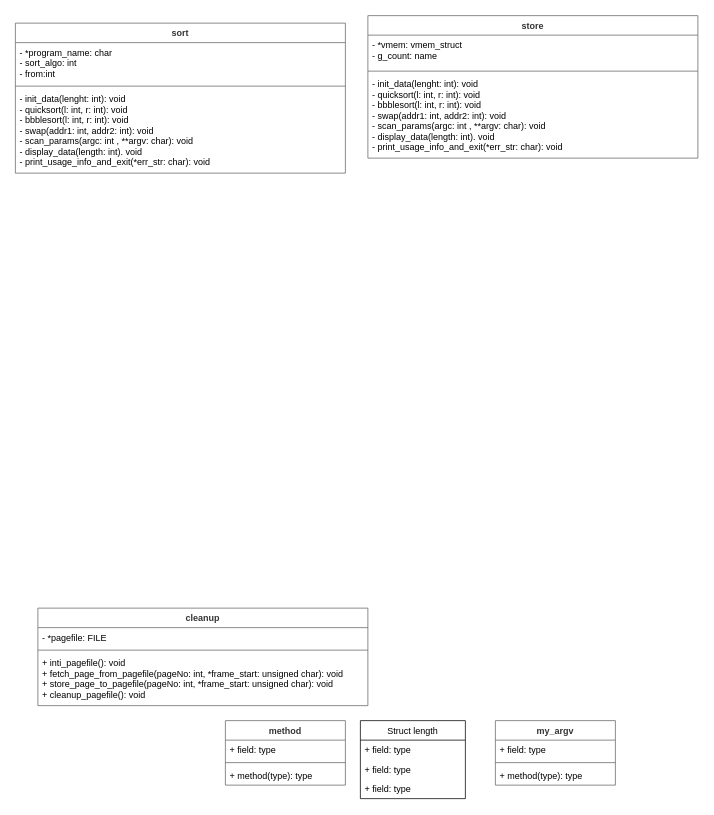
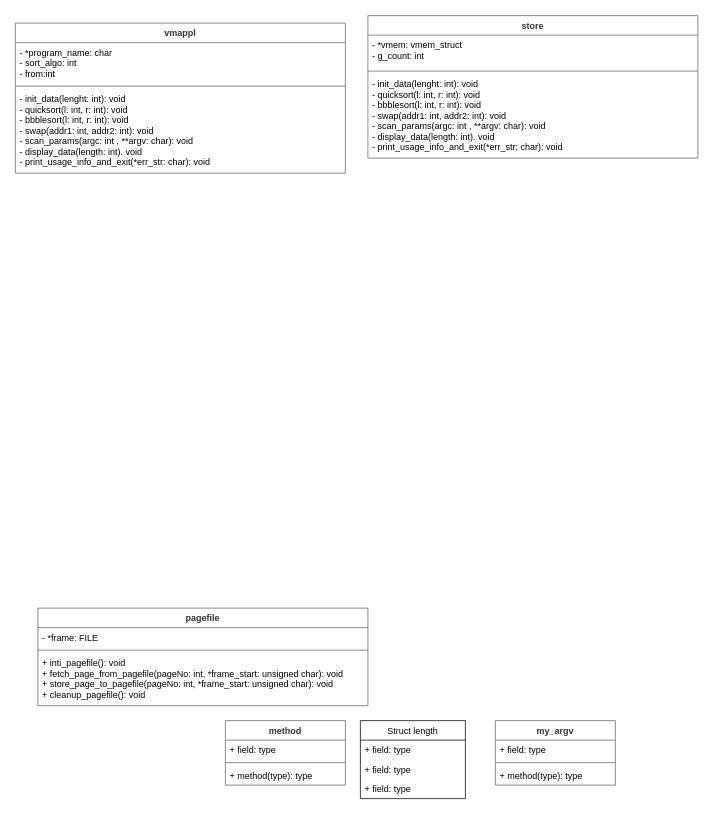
  <mxCell id="0" />
  <mxCell id="1" parent="0" />
  <mxCell id="2" value="method" style="swimlane;fontStyle=1;align=center;verticalAlign=top;childLayout=stackLayout;horizontal=1;startSize=26;horizontalStack=0;resizeParent=1;resizeParentMax=0;resizeLast=0;collapsible=1;marginBottom=0;labelBackgroundColor=none;labelBorderColor=none;strokeColor=#666666;fillColor=none;fontColor=#333333;" parent="1" vertex="1"><mxGeometry x="300" y="960" width="160" height="86" as="geometry" /></mxCell>
  <mxCell id="3" value="+ field: type" style="text;strokeColor=none;fillColor=none;align=left;verticalAlign=top;spacingLeft=4;spacingRight=4;overflow=hidden;rotatable=0;points=[[0,0.5],[1,0.5]];portConstraint=eastwest;labelBackgroundColor=none;labelBorderColor=none;fontColor=#000000;" parent="2" vertex="1"><mxGeometry y="26" width="160" height="26" as="geometry" /></mxCell>
  <mxCell id="4" value="" style="line;strokeWidth=1;fillColor=none;align=left;verticalAlign=middle;spacingTop=-1;spacingLeft=3;spacingRight=3;rotatable=0;labelPosition=right;points=[];portConstraint=eastwest;strokeColor=inherit;labelBackgroundColor=#FFFFFF;labelBorderColor=none;fontColor=#000000;" parent="2" vertex="1"><mxGeometry y="52" width="160" height="8" as="geometry" /></mxCell>
  <mxCell id="5" value="+ method(type): type" style="text;strokeColor=none;fillColor=none;align=left;verticalAlign=top;spacingLeft=4;spacingRight=4;overflow=hidden;rotatable=0;points=[[0,0.5],[1,0.5]];portConstraint=eastwest;labelBackgroundColor=none;labelBorderColor=none;fontColor=#000000;" parent="2" vertex="1"><mxGeometry y="60" width="160" height="26" as="geometry" /></mxCell>
  <mxCell id="6" value="my_argv" style="swimlane;fontStyle=1;align=center;verticalAlign=top;childLayout=stackLayout;horizontal=1;startSize=26;horizontalStack=0;resizeParent=1;resizeParentMax=0;resizeLast=0;collapsible=1;marginBottom=0;labelBackgroundColor=none;labelBorderColor=none;strokeColor=#666666;fillColor=none;fontColor=#333333;" parent="1" vertex="1"><mxGeometry x="660" y="960" width="160" height="86" as="geometry" /></mxCell>
  <mxCell id="7" value="+ field: type" style="text;strokeColor=none;fillColor=none;align=left;verticalAlign=top;spacingLeft=4;spacingRight=4;overflow=hidden;rotatable=0;points=[[0,0.5],[1,0.5]];portConstraint=eastwest;labelBackgroundColor=none;labelBorderColor=none;fontColor=#000000;" parent="6" vertex="1"><mxGeometry y="26" width="160" height="26" as="geometry" /></mxCell>
  <mxCell id="8" value="" style="line;strokeWidth=1;fillColor=none;align=left;verticalAlign=middle;spacingTop=-1;spacingLeft=3;spacingRight=3;rotatable=0;labelPosition=right;points=[];portConstraint=eastwest;strokeColor=inherit;labelBackgroundColor=#FFFFFF;labelBorderColor=none;fontColor=#000000;" parent="6" vertex="1"><mxGeometry y="52" width="160" height="8" as="geometry" /></mxCell>
  <mxCell id="9" value="+ method(type): type" style="text;strokeColor=none;fillColor=none;align=left;verticalAlign=top;spacingLeft=4;spacingRight=4;overflow=hidden;rotatable=0;points=[[0,0.5],[1,0.5]];portConstraint=eastwest;labelBackgroundColor=none;labelBorderColor=none;fontColor=#000000;" parent="6" vertex="1"><mxGeometry y="60" width="160" height="26" as="geometry" /></mxCell>
  <mxCell id="10" value="Struct length" style="swimlane;fontStyle=0;childLayout=stackLayout;horizontal=1;startSize=26;fillColor=none;horizontalStack=0;resizeParent=1;resizeParentMax=0;resizeLast=0;collapsible=1;marginBottom=0;labelBackgroundColor=none;labelBorderColor=none;strokeColor=#000000;fontColor=#000000;" parent="1" vertex="1"><mxGeometry x="480" y="960" width="140" height="104" as="geometry" /></mxCell>
  <mxCell id="11" value="+ field: type" style="text;strokeColor=none;fillColor=none;align=left;verticalAlign=top;spacingLeft=4;spacingRight=4;overflow=hidden;rotatable=0;points=[[0,0.5],[1,0.5]];portConstraint=eastwest;labelBackgroundColor=none;labelBorderColor=none;fontColor=#000000;" parent="10" vertex="1"><mxGeometry y="26" width="140" height="26" as="geometry" /></mxCell>
  <mxCell id="12" value="+ field: type" style="text;strokeColor=none;fillColor=none;align=left;verticalAlign=top;spacingLeft=4;spacingRight=4;overflow=hidden;rotatable=0;points=[[0,0.5],[1,0.5]];portConstraint=eastwest;labelBackgroundColor=none;labelBorderColor=none;fontColor=#000000;" parent="10" vertex="1"><mxGeometry y="52" width="140" height="26" as="geometry" /></mxCell>
  <mxCell id="13" value="+ field: type" style="text;strokeColor=none;fillColor=none;align=left;verticalAlign=top;spacingLeft=4;spacingRight=4;overflow=hidden;rotatable=0;points=[[0,0.5],[1,0.5]];portConstraint=eastwest;labelBackgroundColor=none;labelBorderColor=none;fontColor=#000000;" parent="10" vertex="1"><mxGeometry y="78" width="140" height="26" as="geometry" /></mxCell>
- <mxCell id="14" value="cleanup" style="swimlane;fontStyle=1;align=center;verticalAlign=top;childLayout=stackLayout;horizontal=1;startSize=26;horizontalStack=0;resizeParent=1;resizeParentMax=0;resizeLast=0;collapsible=1;marginBottom=0;labelBackgroundColor=none;labelBorderColor=none;strokeColor=#666666;fillColor=none;fontColor=#333333;" vertex="1" parent="1"><mxGeometry x="50" y="810" width="440" height="130" as="geometry" /></mxCell>
- <mxCell id="15" value="- *pagefile: FILE" style="text;strokeColor=none;fillColor=none;align=left;verticalAlign=top;spacingLeft=4;spacingRight=4;overflow=hidden;rotatable=0;points=[[0,0.5],[1,0.5]];portConstraint=eastwest;labelBackgroundColor=none;labelBorderColor=none;fontColor=#000000;" vertex="1" parent="14"><mxGeometry y="26" width="440" height="26" as="geometry" /></mxCell>
+ <mxCell id="14" value="pagefile" style="swimlane;fontStyle=1;align=center;verticalAlign=top;childLayout=stackLayout;horizontal=1;startSize=26;horizontalStack=0;resizeParent=1;resizeParentMax=0;resizeLast=0;collapsible=1;marginBottom=0;labelBackgroundColor=none;labelBorderColor=none;strokeColor=#666666;fillColor=none;fontColor=#333333;" vertex="1" parent="1"><mxGeometry x="50" y="810" width="440" height="130" as="geometry" /></mxCell>
+ <mxCell id="15" value="- *frame: FILE" style="text;strokeColor=none;fillColor=none;align=left;verticalAlign=top;spacingLeft=4;spacingRight=4;overflow=hidden;rotatable=0;points=[[0,0.5],[1,0.5]];portConstraint=eastwest;labelBackgroundColor=none;labelBorderColor=none;fontColor=#000000;" vertex="1" parent="14"><mxGeometry y="26" width="440" height="26" as="geometry" /></mxCell>
  <mxCell id="16" value="" style="line;strokeWidth=1;fillColor=none;align=left;verticalAlign=middle;spacingTop=-1;spacingLeft=3;spacingRight=3;rotatable=0;labelPosition=right;points=[];portConstraint=eastwest;strokeColor=inherit;labelBackgroundColor=#FFFFFF;labelBorderColor=none;fontColor=#000000;" vertex="1" parent="14"><mxGeometry y="52" width="440" height="8" as="geometry" /></mxCell>
  <mxCell id="17" value="+ inti_pagefile(): void&#10;+ fetch_page_from_pagefile(pageNo: int, *frame_start: unsigned char): void&#10;+ store_page_to_pagefile(pageNo: int, *frame_start: unsigned char): void&#10;+ cleanup_pagefile(): void" style="text;strokeColor=none;fillColor=none;align=left;verticalAlign=top;spacingLeft=4;spacingRight=4;overflow=hidden;rotatable=0;points=[[0,0.5],[1,0.5]];portConstraint=eastwest;labelBackgroundColor=none;labelBorderColor=none;fontColor=#000000;" vertex="1" parent="14"><mxGeometry y="60" width="440" height="70" as="geometry" /></mxCell>
- <mxCell id="18" value="sort" style="swimlane;fontStyle=1;align=center;verticalAlign=top;childLayout=stackLayout;horizontal=1;startSize=26;horizontalStack=0;resizeParent=1;resizeParentMax=0;resizeLast=0;collapsible=1;marginBottom=0;labelBackgroundColor=none;labelBorderColor=none;strokeColor=#666666;fillColor=none;fontColor=#333333;" vertex="1" parent="1"><mxGeometry x="20" y="30" width="440" height="200" as="geometry" /></mxCell>
+ <mxCell id="18" value="vmappl" style="swimlane;fontStyle=1;align=center;verticalAlign=top;childLayout=stackLayout;horizontal=1;startSize=26;horizontalStack=0;resizeParent=1;resizeParentMax=0;resizeLast=0;collapsible=1;marginBottom=0;labelBackgroundColor=none;labelBorderColor=none;strokeColor=#666666;fillColor=none;fontColor=#333333;" vertex="1" parent="1"><mxGeometry x="20" y="30" width="440" height="200" as="geometry" /></mxCell>
  <mxCell id="19" value="- *program_name: char&#10;- sort_algo: int&#10;- from:int" style="text;strokeColor=none;fillColor=none;align=left;verticalAlign=top;spacingLeft=4;spacingRight=4;overflow=hidden;rotatable=0;points=[[0,0.5],[1,0.5]];portConstraint=eastwest;labelBackgroundColor=none;labelBorderColor=none;fontColor=#000000;" vertex="1" parent="18"><mxGeometry y="26" width="440" height="54" as="geometry" /></mxCell>
  <mxCell id="20" value="" style="line;strokeWidth=1;fillColor=none;align=left;verticalAlign=middle;spacingTop=-1;spacingLeft=3;spacingRight=3;rotatable=0;labelPosition=right;points=[];portConstraint=eastwest;strokeColor=inherit;labelBackgroundColor=#FFFFFF;labelBorderColor=none;fontColor=#000000;" vertex="1" parent="18"><mxGeometry y="80" width="440" height="8" as="geometry" /></mxCell>
  <mxCell id="21" value="- init_data(lenght: int): void&#10;- quicksort(l: int, r: int): void&#10;- bbblesort(l: int, r: int): void&#10;- swap(addr1: int, addr2: int): void&#10;- scan_params(argc: int , **argv: char): void&#10;- display_data(length: int). void&#10;- print_usage_info_and_exit(*err_str: char): void" style="text;strokeColor=none;fillColor=none;align=left;verticalAlign=top;spacingLeft=4;spacingRight=4;overflow=hidden;rotatable=0;points=[[0,0.5],[1,0.5]];portConstraint=eastwest;labelBackgroundColor=none;labelBorderColor=none;fontColor=#000000;" vertex="1" parent="18"><mxGeometry y="88" width="440" height="112" as="geometry" /></mxCell>
  <mxCell id="22" value="store" style="swimlane;fontStyle=1;align=center;verticalAlign=top;childLayout=stackLayout;horizontal=1;startSize=26;horizontalStack=0;resizeParent=1;resizeParentMax=0;resizeLast=0;collapsible=1;marginBottom=0;labelBackgroundColor=none;labelBorderColor=none;strokeColor=#666666;fillColor=none;fontColor=#333333;" vertex="1" parent="1"><mxGeometry x="490" y="20" width="440" height="190" as="geometry" /></mxCell>
- <mxCell id="23" value="- *vmem: vmem_struct&#10;- g_count: name" style="text;strokeColor=none;fillColor=none;align=left;verticalAlign=top;spacingLeft=4;spacingRight=4;overflow=hidden;rotatable=0;points=[[0,0.5],[1,0.5]];portConstraint=eastwest;labelBackgroundColor=none;labelBorderColor=none;fontColor=#000000;" vertex="1" parent="22"><mxGeometry y="26" width="440" height="44" as="geometry" /></mxCell>
+ <mxCell id="23" value="- *vmem: vmem_struct&#10;- g_count: int" style="text;strokeColor=none;fillColor=none;align=left;verticalAlign=top;spacingLeft=4;spacingRight=4;overflow=hidden;rotatable=0;points=[[0,0.5],[1,0.5]];portConstraint=eastwest;labelBackgroundColor=none;labelBorderColor=none;fontColor=#000000;" vertex="1" parent="22"><mxGeometry y="26" width="440" height="44" as="geometry" /></mxCell>
  <mxCell id="24" value="" style="line;strokeWidth=1;fillColor=none;align=left;verticalAlign=middle;spacingTop=-1;spacingLeft=3;spacingRight=3;rotatable=0;labelPosition=right;points=[];portConstraint=eastwest;strokeColor=inherit;labelBackgroundColor=#FFFFFF;labelBorderColor=none;fontColor=#000000;" vertex="1" parent="22"><mxGeometry y="70" width="440" height="8" as="geometry" /></mxCell>
  <mxCell id="25" value="- init_data(lenght: int): void&#10;- quicksort(l: int, r: int): void&#10;- bbblesort(l: int, r: int): void&#10;- swap(addr1: int, addr2: int): void&#10;- scan_params(argc: int , **argv: char): void&#10;- display_data(length: int). void&#10;- print_usage_info_and_exit(*err_str: char): void" style="text;strokeColor=none;fillColor=none;align=left;verticalAlign=top;spacingLeft=4;spacingRight=4;overflow=hidden;rotatable=0;points=[[0,0.5],[1,0.5]];portConstraint=eastwest;labelBackgroundColor=none;labelBorderColor=none;fontColor=#000000;" vertex="1" parent="22"><mxGeometry y="78" width="440" height="112" as="geometry" /></mxCell>
